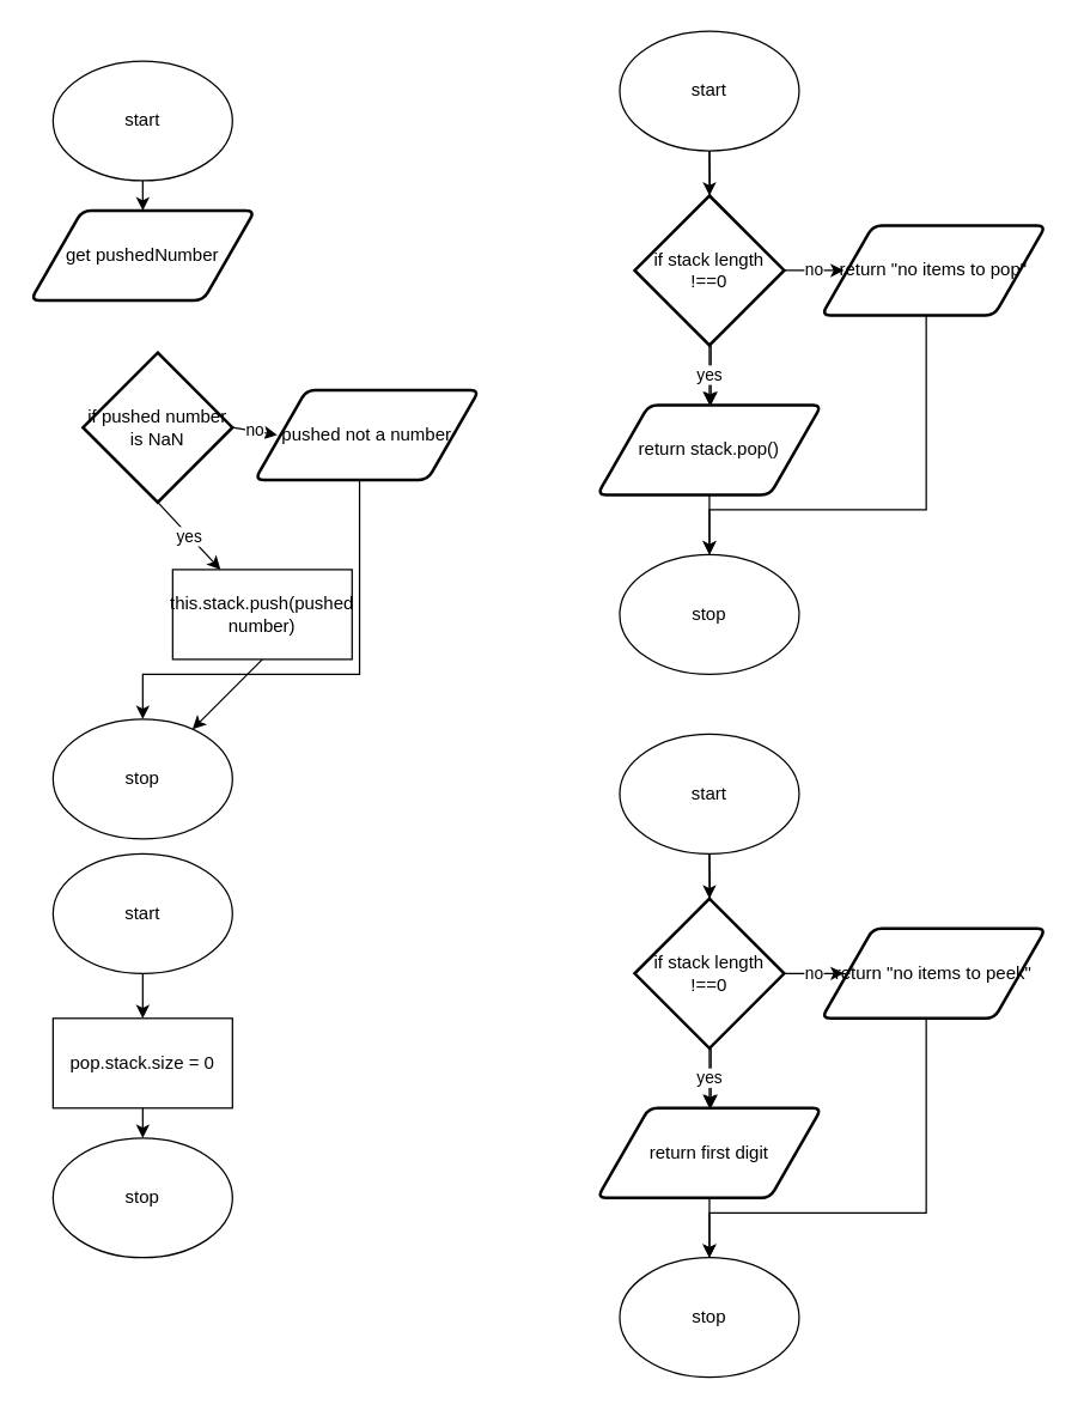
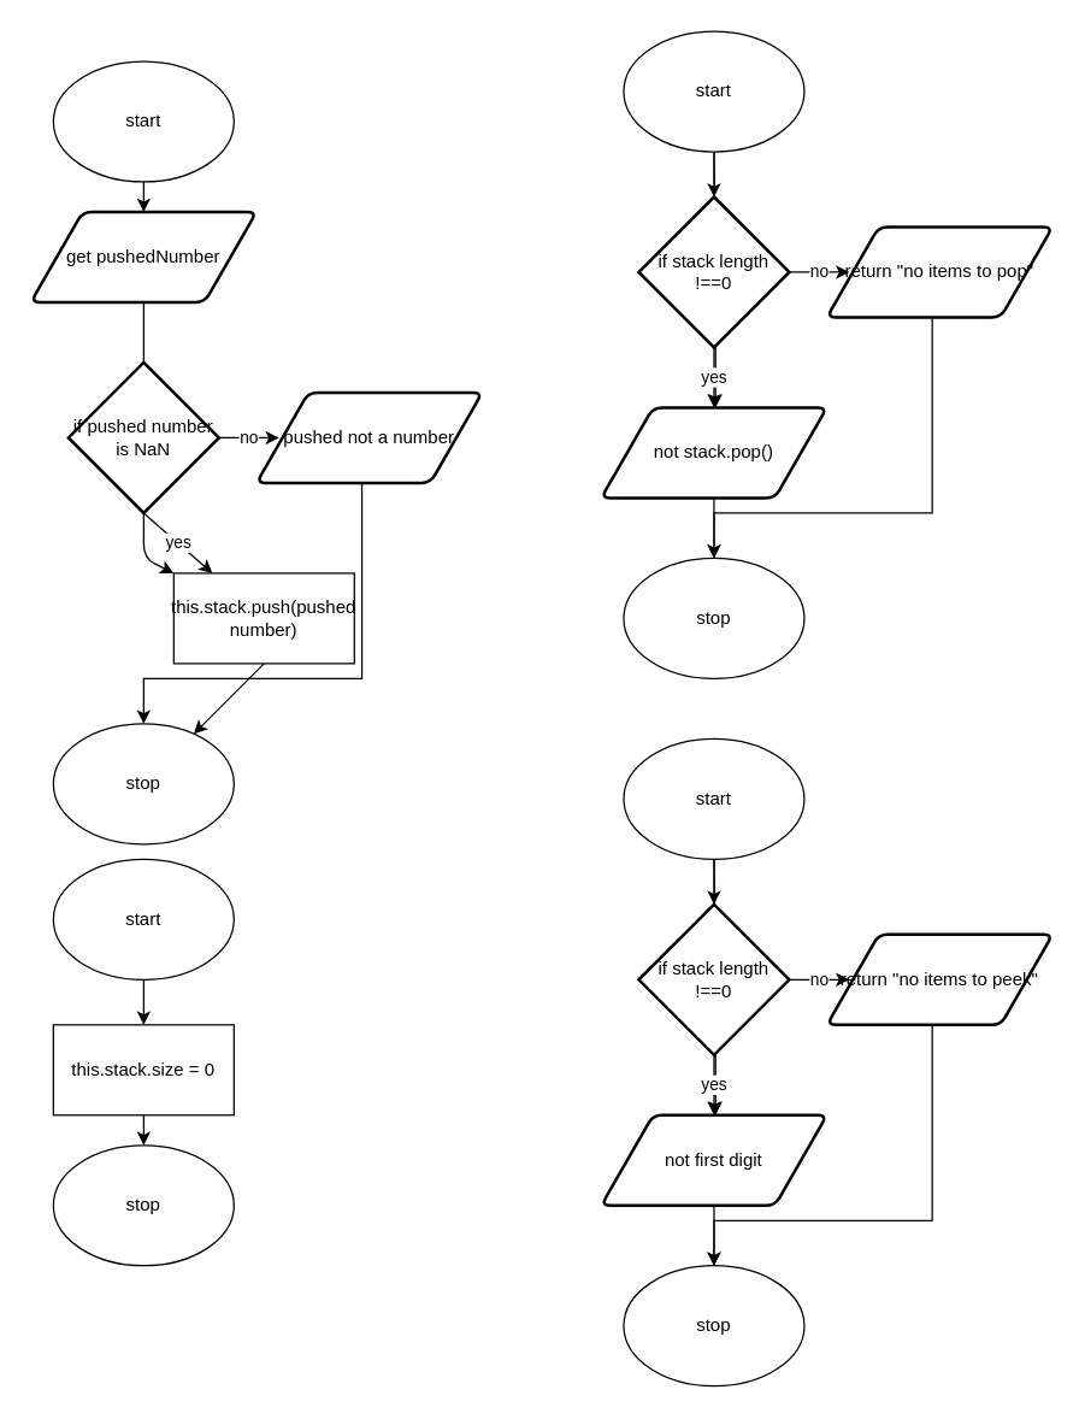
  <mxCell id="0" />
  <mxCell id="1" parent="0" />
  <mxCell id="2" style="edgeStyle=none;html=1;exitX=0.5;exitY=1;exitDx=0;exitDy=0;entryX=0.5;entryY=0;entryDx=0;entryDy=0;" parent="1" source="3" target="6" edge="1"><mxGeometry relative="1" as="geometry" /></mxCell>
  <mxCell id="3" value="start" style="ellipse;whiteSpace=wrap;html=1;" parent="1" vertex="1"><mxGeometry x="35" y="40" width="120" height="80" as="geometry" /></mxCell>
  <mxCell id="4" value="stop" style="ellipse;whiteSpace=wrap;html=1;" parent="1" vertex="1"><mxGeometry x="35" y="480" width="120" height="80" as="geometry" /></mxCell>
+ <mxCell id="5" value="yes" style="edgeStyle=none;html=1;exitX=0.5;exitY=1;exitDx=0;exitDy=0;" parent="1" source="6" target="8" edge="1"><mxGeometry relative="1" as="geometry"><Array as="points"><mxPoint x="95" y="370" /></Array></mxGeometry></mxCell>
  <mxCell id="6" value="get pushedNumber" style="shape=parallelogram;html=1;strokeWidth=2;perimeter=parallelogramPerimeter;whiteSpace=wrap;rounded=1;arcSize=12;size=0.23;" parent="1" vertex="1"><mxGeometry x="20" y="140" width="150" height="60" as="geometry" /></mxCell>
  <mxCell id="7" style="edgeStyle=none;html=1;exitX=0.5;exitY=1;exitDx=0;exitDy=0;" parent="1" source="8" target="4" edge="1"><mxGeometry relative="1" as="geometry" /></mxCell>
  <mxCell id="8" value="this.stack.push(pushed number)" style="rounded=0;whiteSpace=wrap;html=1;" parent="1" vertex="1"><mxGeometry x="115" y="380" width="120" height="60" as="geometry" /></mxCell>
  <mxCell id="9" style="edgeStyle=none;html=1;exitX=0.5;exitY=1;exitDx=0;exitDy=0;entryX=0.5;entryY=0;entryDx=0;entryDy=0;" parent="1" source="11" edge="1"><mxGeometry relative="1" as="geometry"><mxPoint x="475" y="170" as="targetPoint" /></mxGeometry></mxCell>
  <mxCell id="10" style="edgeStyle=none;html=1;exitX=0.5;exitY=1;exitDx=0;exitDy=0;entryX=0.5;entryY=0;entryDx=0;entryDy=0;entryPerimeter=0;" parent="1" source="11" target="23" edge="1"><mxGeometry relative="1" as="geometry" /></mxCell>
  <mxCell id="11" value="start" style="ellipse;whiteSpace=wrap;html=1;" parent="1" vertex="1"><mxGeometry x="414" width="120" height="80" as="geometry" y="20" /></mxCell>
  <mxCell id="12" value="stop" style="ellipse;whiteSpace=wrap;html=1;" parent="1" vertex="1"><mxGeometry x="414" y="370" width="120" height="80" as="geometry" /></mxCell>
  <mxCell id="13" style="edgeStyle=none;html=1;exitX=0.5;exitY=1;exitDx=0;exitDy=0;" parent="1" edge="1"><mxGeometry relative="1" as="geometry"><mxPoint x="475" y="230" as="sourcePoint" /><mxPoint x="475" y="230" as="targetPoint" /></mxGeometry></mxCell>
  <mxCell id="14" style="edgeStyle=none;html=1;exitX=0.5;exitY=1;exitDx=0;exitDy=0;" parent="1" edge="1"><mxGeometry relative="1" as="geometry"><mxPoint x="475" y="270" as="targetPoint" /><mxPoint x="475" y="230" as="sourcePoint" /></mxGeometry></mxCell>
  <mxCell id="15" value="yes" style="edgeStyle=none;html=1;exitX=0.5;exitY=1;exitDx=0;exitDy=0;exitPerimeter=0;" parent="1" source="17" target="8" edge="1"><mxGeometry relative="1" as="geometry" /></mxCell>
  <mxCell id="16" value="no" style="edgeStyle=none;html=1;exitX=1;exitY=0.5;exitDx=0;exitDy=0;exitPerimeter=0;" parent="1" source="17" edge="1"><mxGeometry relative="1" as="geometry"><mxPoint x="185" y="290" as="targetPoint" /></mxGeometry></mxCell>
- <mxCell id="17" value="if pushed number is NaN" style="strokeWidth=2;html=1;shape=mxgraph.flowchart.decision;whiteSpace=wrap;" parent="1" vertex="1"><mxGeometry x="55" y="235" width="100" height="100" as="geometry" /></mxCell>
+ <mxCell id="17" value="if pushed number is NaN" style="strokeWidth=2;html=1;shape=mxgraph.flowchart.decision;whiteSpace=wrap;" parent="1" vertex="1"><mxGeometry x="45" y="240" width="100" height="100" as="geometry" /></mxCell>
  <mxCell id="18" style="edgeStyle=orthogonalEdgeStyle;shape=connector;rounded=0;html=1;exitX=0.5;exitY=1;exitDx=0;exitDy=0;entryX=0.5;entryY=0;entryDx=0;entryDy=0;labelBackgroundColor=default;fontFamily=Helvetica;fontSize=11;fontColor=default;endArrow=classic;strokeColor=default;" parent="1" target="4" edge="1"><mxGeometry relative="1" as="geometry"><mxPoint x="250" y="320" as="sourcePoint" /><Array as="points"><mxPoint x="240" y="450" /><mxPoint x="95" y="450" /></Array></mxGeometry></mxCell>
  <mxCell id="19" value="pushed not a number" style="shape=parallelogram;html=1;strokeWidth=2;perimeter=parallelogramPerimeter;whiteSpace=wrap;rounded=1;arcSize=12;size=0.23;" parent="1" vertex="1"><mxGeometry x="170" y="260" width="150" height="60" as="geometry" /></mxCell>
  <mxCell id="20" style="edgeStyle=none;html=1;exitX=0.5;exitY=1;exitDx=0;exitDy=0;" parent="1" edge="1"><mxGeometry relative="1" as="geometry"><mxPoint x="474" y="370" as="targetPoint" /><mxPoint x="474" y="330" as="sourcePoint" /></mxGeometry></mxCell>
  <mxCell id="21" value="yes" style="edgeStyle=none;html=1;exitX=0.5;exitY=1;exitDx=0;exitDy=0;exitPerimeter=0;" parent="1" source="23" edge="1"><mxGeometry relative="1" as="geometry"><mxPoint x="474" y="270" as="targetPoint" /></mxGeometry></mxCell>
  <mxCell id="22" value="no" style="edgeStyle=none;html=1;exitX=1;exitY=0.5;exitDx=0;exitDy=0;exitPerimeter=0;" parent="1" source="23" edge="1"><mxGeometry relative="1" as="geometry"><mxPoint x="564" y="180" as="targetPoint" /></mxGeometry></mxCell>
  <mxCell id="23" value="if stack length !==0" style="strokeWidth=2;html=1;shape=mxgraph.flowchart.decision;whiteSpace=wrap;" parent="1" vertex="1"><mxGeometry x="424" y="130" width="100" height="100" as="geometry" /></mxCell>
  <mxCell id="24" style="edgeStyle=orthogonalEdgeStyle;shape=connector;rounded=0;html=1;exitX=0.5;exitY=1;exitDx=0;exitDy=0;entryX=0.5;entryY=0;entryDx=0;entryDy=0;labelBackgroundColor=default;fontFamily=Helvetica;fontSize=11;fontColor=default;endArrow=classic;strokeColor=default;" parent="1" edge="1"><mxGeometry relative="1" as="geometry"><mxPoint x="629" y="210" as="sourcePoint" /><Array as="points"><mxPoint x="619" y="340" /><mxPoint x="474" y="340" /></Array><mxPoint x="474" y="370" as="targetPoint" /></mxGeometry></mxCell>
  <mxCell id="25" value="return &quot;no items to pop&quot;" style="shape=parallelogram;html=1;strokeWidth=2;perimeter=parallelogramPerimeter;whiteSpace=wrap;rounded=1;arcSize=12;size=0.23;" parent="1" vertex="1"><mxGeometry x="549" y="150" width="150" height="60" as="geometry" /></mxCell>
- <mxCell id="26" value="return stack.pop()" style="shape=parallelogram;html=1;strokeWidth=2;perimeter=parallelogramPerimeter;whiteSpace=wrap;rounded=1;arcSize=12;size=0.23;" parent="1" vertex="1"><mxGeometry x="399" y="270" width="150" height="60" as="geometry" /></mxCell>
+ <mxCell id="26" value="not stack.pop()" style="shape=parallelogram;html=1;strokeWidth=2;perimeter=parallelogramPerimeter;whiteSpace=wrap;rounded=1;arcSize=12;size=0.23;" parent="1" vertex="1"><mxGeometry x="399" y="270" width="150" height="60" as="geometry" /></mxCell>
  <mxCell id="27" style="edgeStyle=none;html=1;exitX=0.5;exitY=1;exitDx=0;exitDy=0;entryX=0.5;entryY=0;entryDx=0;entryDy=0;entryPerimeter=0;" edge="1" parent="1" source="28"><mxGeometry relative="1" as="geometry"><mxPoint x="95" y="680" as="targetPoint" /></mxGeometry></mxCell>
  <mxCell id="28" value="start" style="ellipse;whiteSpace=wrap;html=1;" vertex="1" parent="1"><mxGeometry x="35" y="570" width="120" height="80" as="geometry" /></mxCell>
  <mxCell id="29" value="stop" style="ellipse;whiteSpace=wrap;html=1;" vertex="1" parent="1"><mxGeometry x="35" y="760" width="120" height="80" as="geometry" /></mxCell>
  <mxCell id="30" style="edgeStyle=none;html=1;exitX=0.5;exitY=1;exitDx=0;exitDy=0;" edge="1" parent="1"><mxGeometry relative="1" as="geometry"><mxPoint x="96" y="780" as="sourcePoint" /><mxPoint x="96" y="780" as="targetPoint" /></mxGeometry></mxCell>
  <mxCell id="31" style="edgeStyle=none;html=1;exitX=0.5;exitY=1;exitDx=0;exitDy=0;entryX=0.5;entryY=0;entryDx=0;entryDy=0;" edge="1" parent="1" source="33"><mxGeometry relative="1" as="geometry"><mxPoint x="475" y="640" as="targetPoint" /></mxGeometry></mxCell>
  <mxCell id="32" style="edgeStyle=none;html=1;exitX=0.5;exitY=1;exitDx=0;exitDy=0;entryX=0.5;entryY=0;entryDx=0;entryDy=0;entryPerimeter=0;" edge="1" parent="1" source="33" target="40"><mxGeometry relative="1" as="geometry" /></mxCell>
  <mxCell id="33" value="start" style="ellipse;whiteSpace=wrap;html=1;" vertex="1" parent="1"><mxGeometry x="414" y="490" width="120" height="80" as="geometry" /></mxCell>
  <mxCell id="34" value="stop" style="ellipse;whiteSpace=wrap;html=1;" vertex="1" parent="1"><mxGeometry x="414" y="840" width="120" height="80" as="geometry" /></mxCell>
  <mxCell id="35" style="edgeStyle=none;html=1;exitX=0.5;exitY=1;exitDx=0;exitDy=0;" edge="1" parent="1"><mxGeometry relative="1" as="geometry"><mxPoint x="475" y="700" as="sourcePoint" /><mxPoint x="475" y="700" as="targetPoint" /></mxGeometry></mxCell>
  <mxCell id="36" style="edgeStyle=none;html=1;exitX=0.5;exitY=1;exitDx=0;exitDy=0;" edge="1" parent="1"><mxGeometry relative="1" as="geometry"><mxPoint x="475" y="740" as="targetPoint" /><mxPoint x="475" y="700" as="sourcePoint" /></mxGeometry></mxCell>
  <mxCell id="37" style="edgeStyle=none;html=1;exitX=0.5;exitY=1;exitDx=0;exitDy=0;" edge="1" parent="1"><mxGeometry relative="1" as="geometry"><mxPoint x="474" y="840" as="targetPoint" /><mxPoint x="474" y="800" as="sourcePoint" /></mxGeometry></mxCell>
  <mxCell id="38" value="yes" style="edgeStyle=none;html=1;exitX=0.5;exitY=1;exitDx=0;exitDy=0;exitPerimeter=0;" edge="1" parent="1" source="40"><mxGeometry relative="1" as="geometry"><mxPoint x="474" y="740" as="targetPoint" /></mxGeometry></mxCell>
  <mxCell id="39" value="no" style="edgeStyle=none;html=1;exitX=1;exitY=0.5;exitDx=0;exitDy=0;exitPerimeter=0;" edge="1" parent="1" source="40"><mxGeometry relative="1" as="geometry"><mxPoint x="564" y="650" as="targetPoint" /></mxGeometry></mxCell>
  <mxCell id="40" value="if stack length !==0" style="strokeWidth=2;html=1;shape=mxgraph.flowchart.decision;whiteSpace=wrap;" vertex="1" parent="1"><mxGeometry x="424" y="600" width="100" height="100" as="geometry" /></mxCell>
  <mxCell id="41" style="edgeStyle=orthogonalEdgeStyle;shape=connector;rounded=0;html=1;exitX=0.5;exitY=1;exitDx=0;exitDy=0;entryX=0.5;entryY=0;entryDx=0;entryDy=0;labelBackgroundColor=default;fontFamily=Helvetica;fontSize=11;fontColor=default;endArrow=classic;strokeColor=default;" edge="1" parent="1"><mxGeometry relative="1" as="geometry"><mxPoint x="629" y="680" as="sourcePoint" /><Array as="points"><mxPoint x="619" y="810" /><mxPoint x="474" y="810" /></Array><mxPoint x="474" y="840" as="targetPoint" /></mxGeometry></mxCell>
  <mxCell id="42" value="return &quot;no items to peek&quot;" style="shape=parallelogram;html=1;strokeWidth=2;perimeter=parallelogramPerimeter;whiteSpace=wrap;rounded=1;arcSize=12;size=0.23;" vertex="1" parent="1"><mxGeometry x="549" y="620" width="150" height="60" as="geometry" /></mxCell>
- <mxCell id="43" value="return first digit" style="shape=parallelogram;html=1;strokeWidth=2;perimeter=parallelogramPerimeter;whiteSpace=wrap;rounded=1;arcSize=12;size=0.23;" vertex="1" parent="1"><mxGeometry x="399" y="740" width="150" height="60" as="geometry" /></mxCell>
+ <mxCell id="43" value="not first digit" style="shape=parallelogram;html=1;strokeWidth=2;perimeter=parallelogramPerimeter;whiteSpace=wrap;rounded=1;arcSize=12;size=0.23;" vertex="1" parent="1"><mxGeometry x="399" y="740" width="150" height="60" as="geometry" /></mxCell>
  <mxCell id="44" style="edgeStyle=none;html=1;exitX=0.5;exitY=1;exitDx=0;exitDy=0;entryX=0.5;entryY=0;entryDx=0;entryDy=0;" edge="1" parent="1" source="45" target="29"><mxGeometry relative="1" as="geometry" /></mxCell>
- <mxCell id="45" value="pop.stack.size = 0" style="rounded=0;whiteSpace=wrap;html=1;" vertex="1" parent="1"><mxGeometry x="35" y="680" width="120" height="60" as="geometry" /></mxCell>
+ <mxCell id="45" value="this.stack.size = 0" style="rounded=0;whiteSpace=wrap;html=1;" vertex="1" parent="1"><mxGeometry x="35" y="680" width="120" height="60" as="geometry" /></mxCell>
